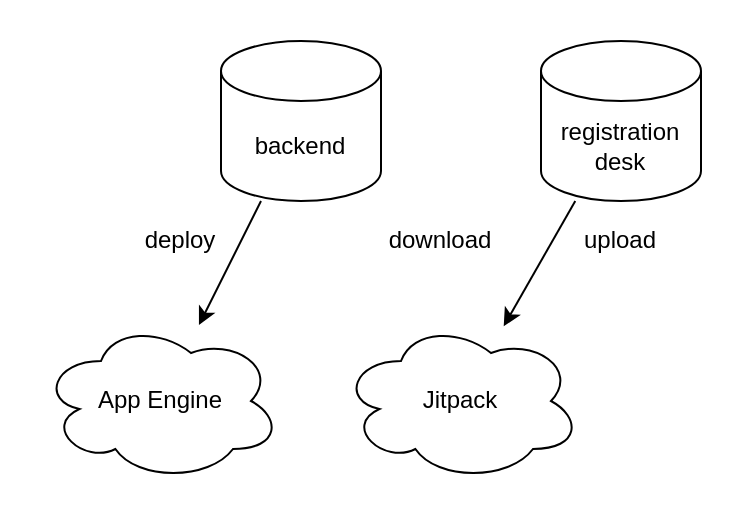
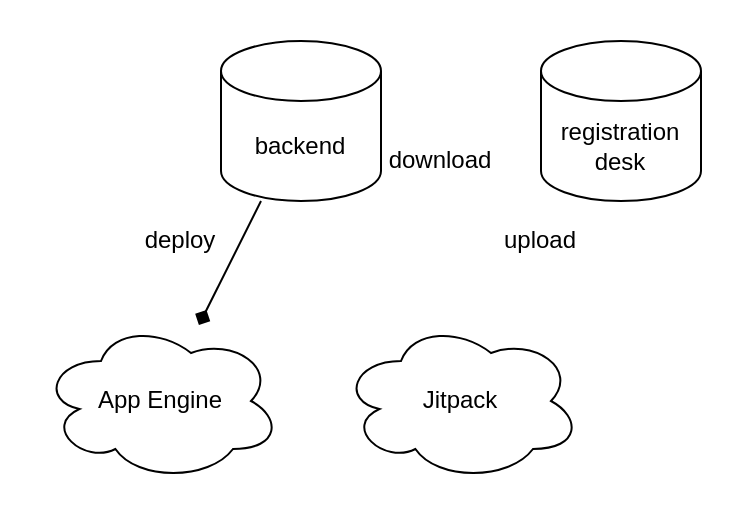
  <mxCell id="0" />
  <mxCell id="1" parent="0" />
  <mxCell id="2" value="Jitpack" style="ellipse;shape=cloud;whiteSpace=wrap;html=1;" vertex="1" parent="1"><mxGeometry x="170" y="160" width="120" height="80" as="geometry" /></mxCell>
  <mxCell id="3" value="backend" style="shape=cylinder3;whiteSpace=wrap;html=1;boundedLbl=1;backgroundOutline=1;size=15;" vertex="1" parent="1"><mxGeometry x="110" y="20" width="80" height="80" as="geometry" /></mxCell>
  <mxCell id="4" value="registration&lt;br&gt;desk" style="shape=cylinder3;whiteSpace=wrap;html=1;boundedLbl=1;backgroundOutline=1;size=15;" vertex="1" parent="1"><mxGeometry x="270" y="20" width="80" height="80" as="geometry" /></mxCell>
  <mxCell id="5" value="App Engine" style="ellipse;shape=cloud;whiteSpace=wrap;html=1;" vertex="1" parent="1"><mxGeometry x="20" y="160" width="120" height="80" as="geometry" /></mxCell>
- <mxCell id="6" value="" style="endArrow=classic;html=1;" edge="1" parent="1" source="4" target="2"><mxGeometry width="50" height="50" relative="1" as="geometry"><mxPoint x="460" y="110" as="sourcePoint" /><mxPoint x="510" y="60" as="targetPoint" /></mxGeometry></mxCell>
- <mxCell id="7" value="" style="endArrow=classic;html=1;" edge="1" parent="1" source="3" target="5"><mxGeometry width="50" height="50" relative="1" as="geometry"><mxPoint x="140" y="260" as="sourcePoint" /><mxPoint x="190" y="210" as="targetPoint" /></mxGeometry></mxCell>
+ <mxCell id="7" value="" style="endArrow=diamond;html=1;" edge="1" parent="1" source="3" target="5"><mxGeometry width="50" height="50" relative="1" as="geometry"><mxPoint x="140" y="260" as="sourcePoint" /><mxPoint x="190" y="210" as="targetPoint" /></mxGeometry></mxCell>
  <mxCell id="8" value="deploy" style="text;html=1;strokeColor=none;fillColor=none;align=center;verticalAlign=middle;whiteSpace=wrap;rounded=0;" vertex="1" parent="1"><mxGeometry x="70" y="110" width="40" height="20" as="geometry" /></mxCell>
- <mxCell id="9" value="upload" style="text;html=1;strokeColor=none;fillColor=none;align=center;verticalAlign=middle;whiteSpace=wrap;rounded=0;" vertex="1" parent="1"><mxGeometry x="290" y="110" width="40" height="20" as="geometry" /></mxCell>
- <mxCell id="10" value="download" style="text;html=1;strokeColor=none;fillColor=none;align=center;verticalAlign=middle;whiteSpace=wrap;rounded=0;" vertex="1" parent="1"><mxGeometry x="200" y="110" width="40" height="20" as="geometry" /></mxCell>
+ <mxCell id="9" value="upload" style="text;html=1;strokeColor=none;fillColor=none;align=center;verticalAlign=middle;whiteSpace=wrap;rounded=0;" vertex="1" parent="1"><mxGeometry x="250" y="110" width="40" height="20" as="geometry" /></mxCell>
+ <mxCell id="10" value="download" style="text;html=1;strokeColor=none;fillColor=none;align=center;verticalAlign=middle;whiteSpace=wrap;rounded=0;" vertex="1" parent="1"><mxGeometry x="200" y="70" width="40" height="20" as="geometry" /></mxCell>
